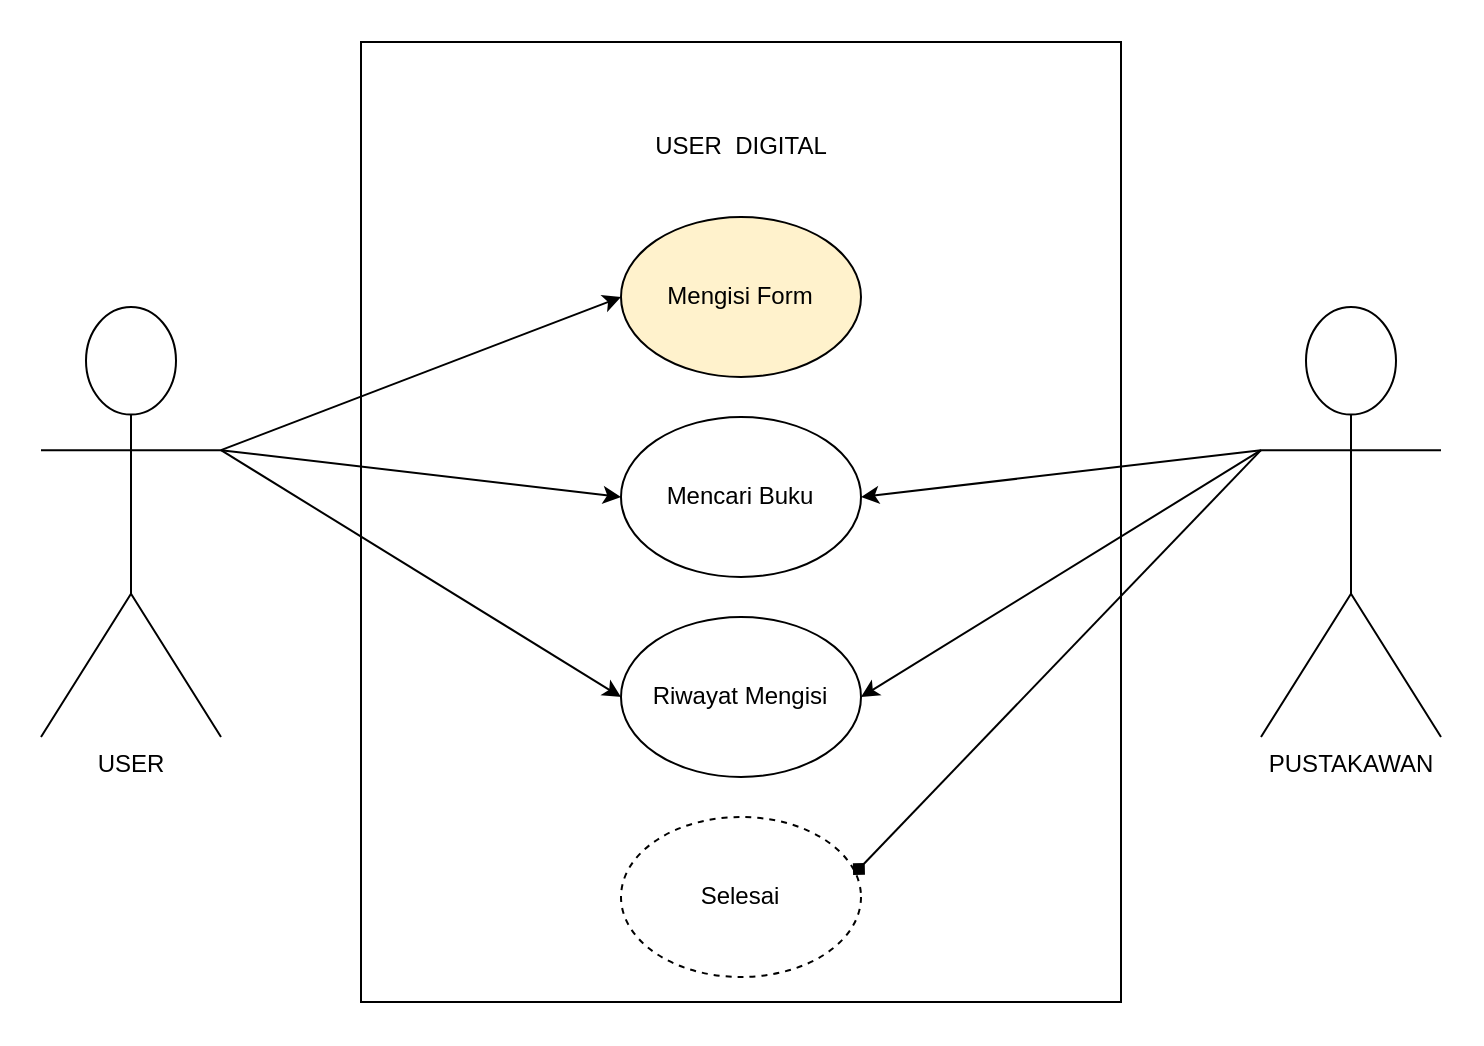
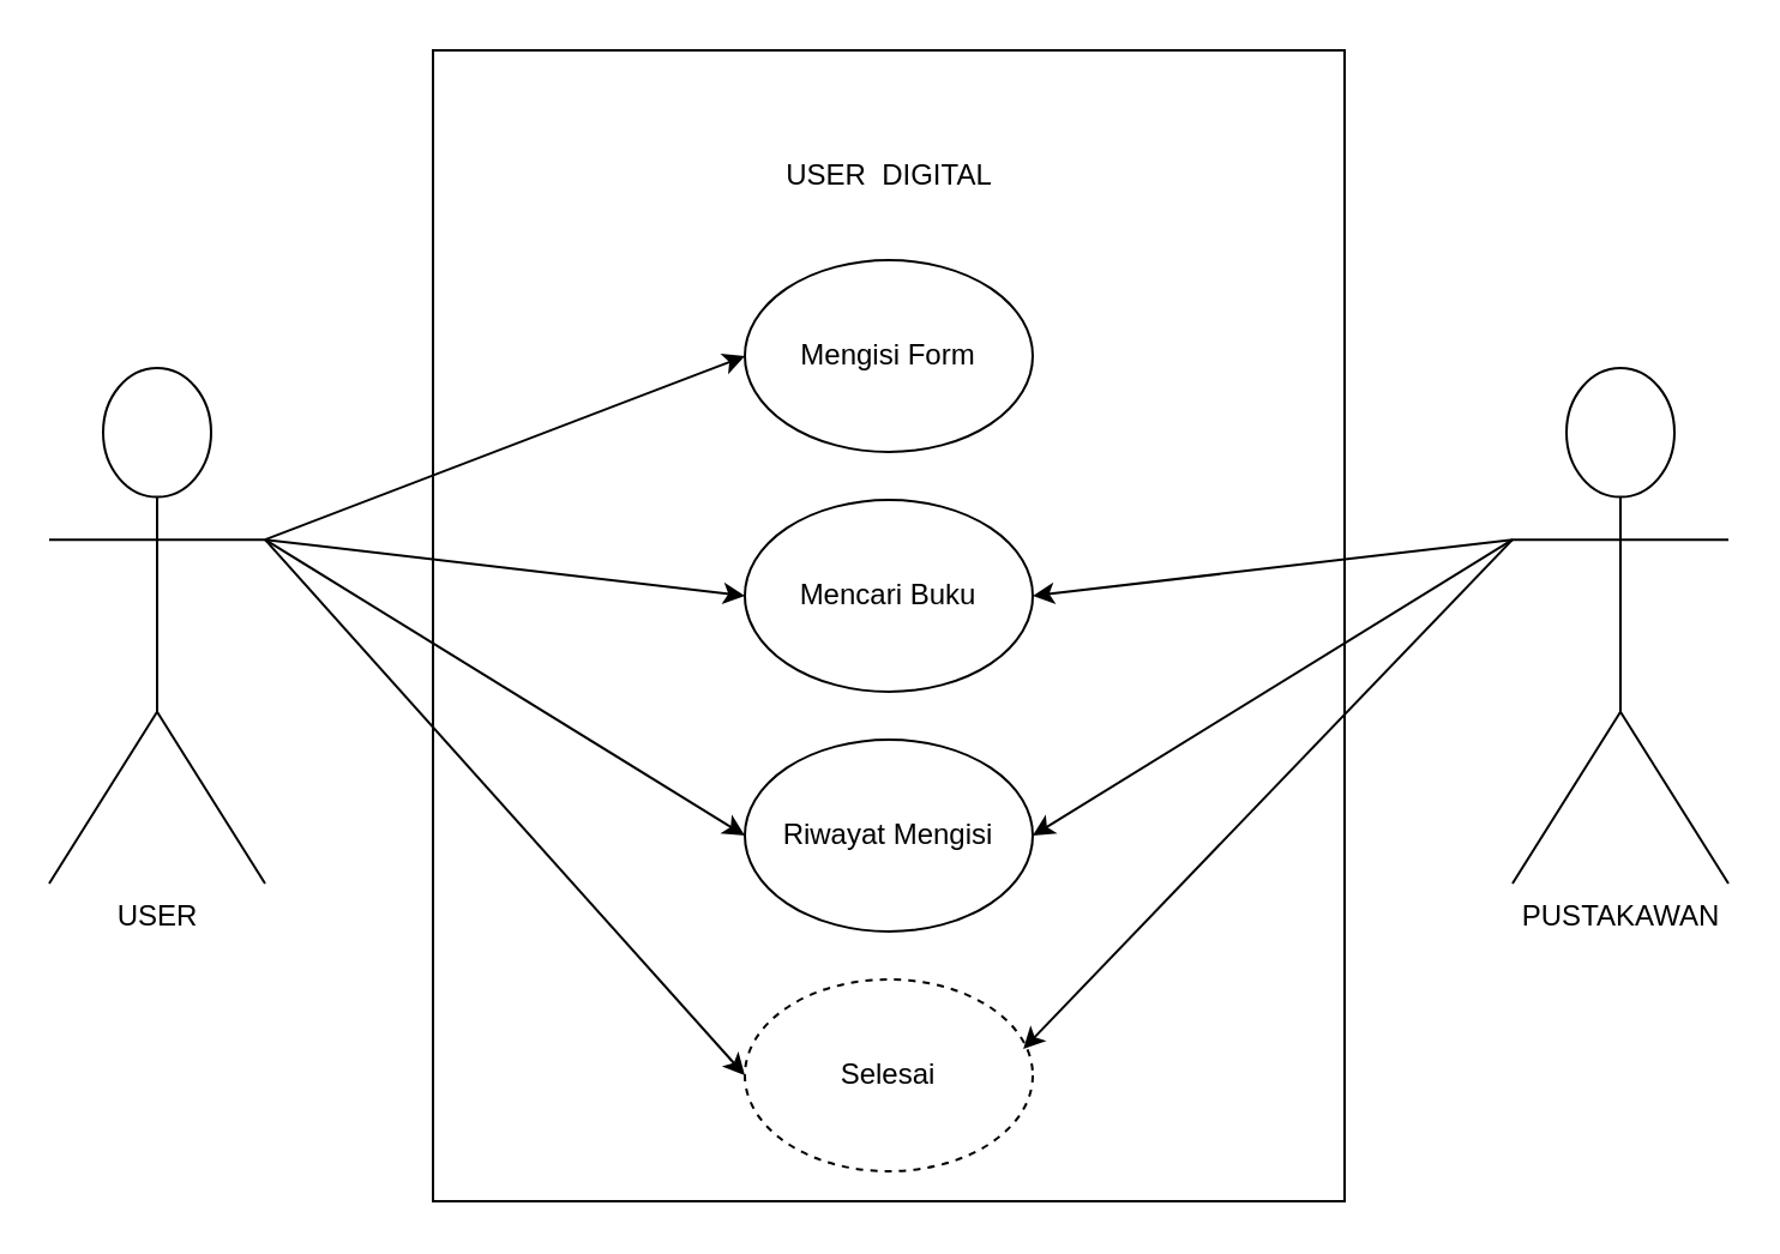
  <mxCell id="0" />
  <mxCell id="1" parent="0" />
  <mxCell id="2" value="USER" style="shape=umlActor;verticalLabelPosition=bottom;verticalAlign=top;html=1;outlineConnect=0;" vertex="1" parent="1"><mxGeometry x="20" y="153" width="90" height="215" as="geometry" /></mxCell>
  <mxCell id="3" value="" style="whiteSpace=wrap;html=1;" vertex="1" parent="1"><mxGeometry x="180" y="20.5" width="380" height="480" as="geometry" /></mxCell>
  <mxCell id="4" value="PUSTAKAWAN" style="shape=umlActor;verticalLabelPosition=bottom;verticalAlign=top;html=1;outlineConnect=0;" vertex="1" parent="1"><mxGeometry x="630" y="153" width="90" height="215" as="geometry" /></mxCell>
  <mxCell id="5" value="USER&amp;nbsp; DIGITAL" style="text;html=1;strokeColor=none;fillColor=none;align=center;verticalAlign=middle;whiteSpace=wrap;rounded=0;" vertex="1" parent="1"><mxGeometry x="267.5" y="58" width="205" height="30" as="geometry" /></mxCell>
  <mxCell id="6" value="Selesai" style="ellipse;whiteSpace=wrap;html=1;dashed=1;" vertex="1" parent="1"><mxGeometry x="310" y="408" width="120" height="80" as="geometry" /></mxCell>
  <mxCell id="7" value="" style="endArrow=classic;html=1;rounded=0;entryX=0;entryY=0.5;entryDx=0;entryDy=0;exitX=1;exitY=0.333;exitDx=0;exitDy=0;exitPerimeter=0;" edge="1" parent="1" source="2"><mxGeometry width="50" height="50" relative="1" as="geometry"><mxPoint x="120" y="218" as="sourcePoint" /><mxPoint x="310" y="148" as="targetPoint" /><Array as="points" /></mxGeometry></mxCell>
  <mxCell id="8" value="" style="endArrow=classic;html=1;rounded=0;entryX=0;entryY=0.5;entryDx=0;entryDy=0;exitX=1;exitY=0.333;exitDx=0;exitDy=0;exitPerimeter=0;" edge="1" parent="1" source="2"><mxGeometry width="50" height="50" relative="1" as="geometry"><mxPoint x="240" y="298" as="sourcePoint" /><mxPoint x="310" y="248" as="targetPoint" /></mxGeometry></mxCell>
  <mxCell id="9" value="" style="endArrow=classic;html=1;rounded=0;exitX=1;exitY=0.333;exitDx=0;exitDy=0;exitPerimeter=0;entryX=0;entryY=0.5;entryDx=0;entryDy=0;" edge="1" parent="1" source="2" target="14"><mxGeometry width="50" height="50" relative="1" as="geometry"><mxPoint x="230" y="398" as="sourcePoint" /><mxPoint x="310" y="363" as="targetPoint" /></mxGeometry></mxCell>
  <mxCell id="10" value="" style="endArrow=classic;html=1;rounded=0;entryX=1;entryY=0.5;entryDx=0;entryDy=0;exitX=0;exitY=0.333;exitDx=0;exitDy=0;exitPerimeter=0;" edge="1" parent="1" source="4"><mxGeometry width="50" height="50" relative="1" as="geometry"><mxPoint x="620" y="228" as="sourcePoint" /><mxPoint x="430" y="248" as="targetPoint" /></mxGeometry></mxCell>
  <mxCell id="11" value="" style="endArrow=classic;html=1;rounded=0;entryX=1;entryY=0.5;entryDx=0;entryDy=0;exitX=0;exitY=0.333;exitDx=0;exitDy=0;exitPerimeter=0;" edge="1" parent="1" source="4"><mxGeometry width="50" height="50" relative="1" as="geometry"><mxPoint x="460" y="388" as="sourcePoint" /><mxPoint x="430" y="348" as="targetPoint" /></mxGeometry></mxCell>
- <mxCell id="13" value="" style="endArrow=diamond;html=1;rounded=0;entryX=0.967;entryY=0.363;entryDx=0;entryDy=0;entryPerimeter=0;exitX=0;exitY=0.333;exitDx=0;exitDy=0;exitPerimeter=0;" edge="1" parent="1" source="4" target="6"><mxGeometry width="50" height="50" relative="1" as="geometry"><mxPoint x="460" y="428" as="sourcePoint" /><mxPoint x="510" y="378" as="targetPoint" /></mxGeometry></mxCell>
+ <mxCell id="12" value="" style="endArrow=classic;html=1;rounded=0;exitX=1;exitY=0.333;exitDx=0;exitDy=0;exitPerimeter=0;entryX=0;entryY=0.5;entryDx=0;entryDy=0;" edge="1" parent="1" source="2" target="6"><mxGeometry width="50" height="50" relative="1" as="geometry"><mxPoint x="230" y="468" as="sourcePoint" /><mxPoint x="280" y="418" as="targetPoint" /></mxGeometry></mxCell>
+ <mxCell id="13" value="" style="endArrow=classic;html=1;rounded=0;entryX=0.967;entryY=0.363;entryDx=0;entryDy=0;entryPerimeter=0;exitX=0;exitY=0.333;exitDx=0;exitDy=0;exitPerimeter=0;" edge="1" parent="1" source="4" target="6"><mxGeometry width="50" height="50" relative="1" as="geometry"><mxPoint x="460" y="428" as="sourcePoint" /><mxPoint x="510" y="378" as="targetPoint" /></mxGeometry></mxCell>
  <mxCell id="14" value="Riwayat Mengisi" style="ellipse;whiteSpace=wrap;html=1;" vertex="1" parent="1"><mxGeometry x="310" y="308" width="120" height="80" as="geometry" /></mxCell>
  <mxCell id="15" value="Mencari Buku" style="ellipse;whiteSpace=wrap;html=1;" vertex="1" parent="1"><mxGeometry x="310" y="208" width="120" height="80" as="geometry" /></mxCell>
- <mxCell id="16" value="Mengisi Form" style="ellipse;whiteSpace=wrap;html=1;fillColor=#fff2cc;" vertex="1" parent="1"><mxGeometry x="310" y="108" width="120" height="80" as="geometry" /></mxCell>
+ <mxCell id="16" value="Mengisi Form" style="ellipse;whiteSpace=wrap;html=1;" vertex="1" parent="1"><mxGeometry x="310" y="108" width="120" height="80" as="geometry" /></mxCell>
